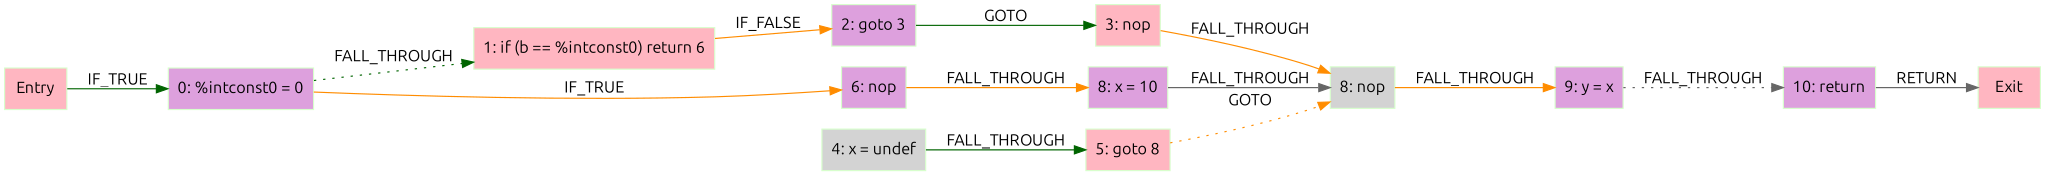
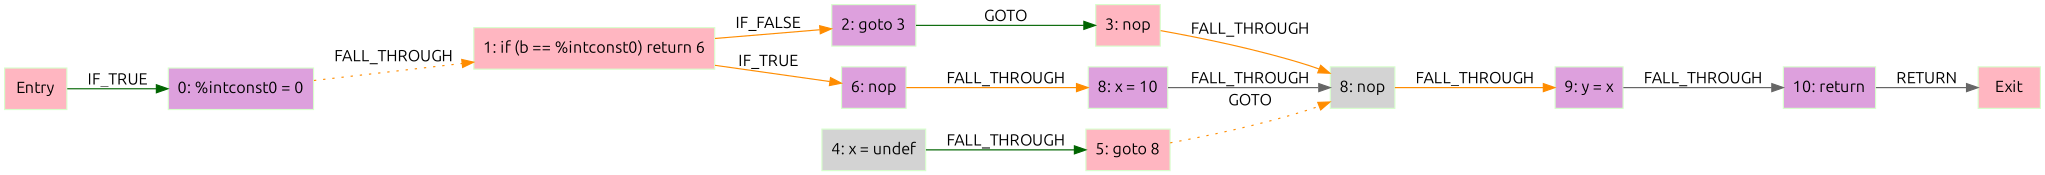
  digraph {
    fontname=Ubuntu
    rankdir=LR
    node [color=".3 .2 1.0" fillcolor=plum fontname=Ubuntu shape=box style=filled]
    edge [color=darkorange fontname=Ubuntu style=solid]
    Entry [fillcolor=lightpink]
    "0: %intconst0 = 0"
    n3 [fillcolor=lightpink label="1: if (b == %intconst0) return 6"]
    "2: goto 3"
    "6: nop"
    "3: nop" [fillcolor=lightpink]
    n7 [label="8: x = 10"]
    "8: nop" [fillcolor=lightgrey]
    "4: x = undef" [fillcolor=lightgrey]
    "5: goto 8" [fillcolor=lightpink]
    "9: y = x"
    "10: return"
    Exit [fillcolor=lightpink]
    Entry -> "0: %intconst0 = 0" [color=darkgreen label=IF_TRUE]
-   "0: %intconst0 = 0" -> n3 [color=darkgreen label=FALL_THROUGH style=dotted]
+   "0: %intconst0 = 0" -> n3 [label=FALL_THROUGH style=dotted]
    n3 -> "2: goto 3" [label=IF_FALSE]
-   "0: %intconst0 = 0" -> "6: nop" [label=IF_TRUE]
+   n3 -> "6: nop" [label=IF_TRUE]
    "2: goto 3" -> "3: nop" [color=darkgreen label=GOTO]
    "6: nop" -> n7 [label=FALL_THROUGH]
    "3: nop" -> "8: nop" [label=FALL_THROUGH]
    n7 -> "8: nop" [color=gray40 label=FALL_THROUGH]
    "8: nop" -> "9: y = x" [label=FALL_THROUGH]
    "4: x = undef" -> "5: goto 8" [color=darkgreen label=FALL_THROUGH]
    "5: goto 8" -> "8: nop" [label=GOTO style=dotted]
-   "9: y = x" -> "10: return" [color=gray40 label=FALL_THROUGH style=dotted]
+   "9: y = x" -> "10: return" [color=gray40 label=FALL_THROUGH]
    "10: return" -> Exit [color=gray40 label=RETURN]
  }
